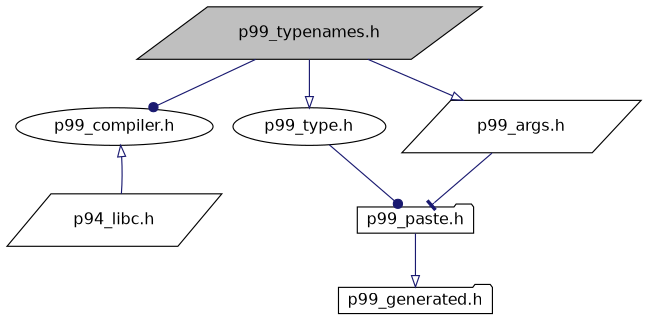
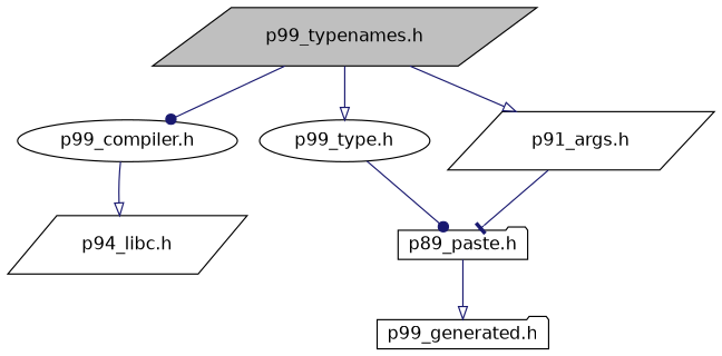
  digraph {
    node [color=black fillcolor=white fontname=Helvetica fontsize=14 shape=parallelogram style=filled]
    edge [arrowhead=onormal color=midnightblue fontname=Helvetica fontsize=14 labelfontname=Helvetica labelfontsize=14 style=solid]
    n1 [fillcolor=grey75 fontcolor=black height=0.2 label="p99_typenames.h" width=0.4]
    n2 [height=0.2 label="p99_compiler.h" shape=ellipse width=0.4]
    n3 [height=0.2 label="p99_type.h" shape=ellipse width=0.4]
-   n4 [height=0.2 label="p99_args.h" width=0.4]
+   n4 [height=0.2 label="p91_args.h" width=0.4]
    n5 [height=0.2 label="p94_libc.h" width=0.4]
-   n6 [height=0.2 label="p99_paste.h" shape=folder width=0.4]
+   n6 [height=0.2 label="p89_paste.h" shape=folder width=0.4]
    n7 [height=0.2 label="p99_generated.h" shape=folder width=0.4]
    n1 -> n2 [arrowhead=dot]
    n1 -> n3
    n1 -> n4
-   n5 -> n2
+   n2 -> n5
    n3 -> n6 [arrowhead=dot]
    n4 -> n6 [arrowhead=tee]
    n6 -> n7
  }
